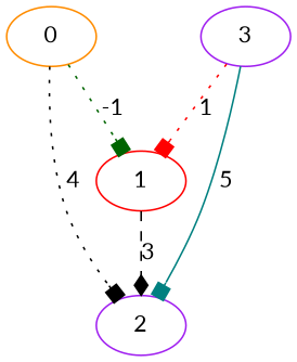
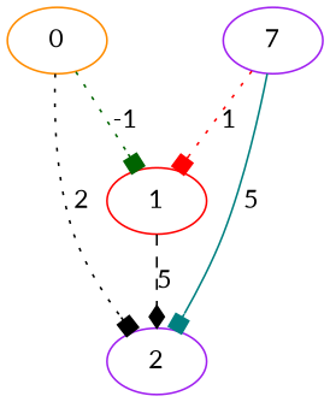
  digraph {
    fontname=Lato
    node [color=purple fontname=Lato]
    edge [arrowhead=box color=black fontname=Lato style=dotted]
    0 [color=darkorange]
    1 [color=red]
    2
-   3
+   3 [label=7]
    0 -> 1 [color=darkgreen label=-1 weight=-1]
-   0 -> 2 [label=4 weight=4]
-   1 -> 2 [arrowhead=diamond label=3 style=dashed weight=3]
+   0 -> 2 [label=2 weight=4]
+   1 -> 2 [arrowhead=diamond label=5 style=dashed weight=3]
    3 -> 1 [color=red label=1 weight=1]
    3 -> 2 [color=teal label=5 style=solid weight=5]
  }
